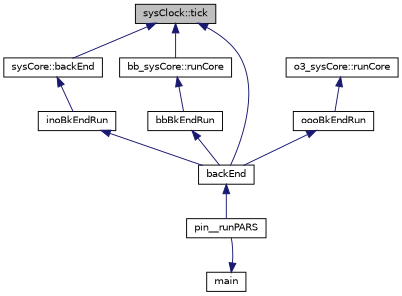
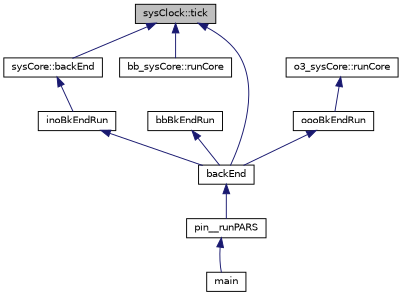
  digraph {
    rankdir=TB
    node [color=black fillcolor=white fontname=Helvetica fontsize=10 shape=record style=filled]
    edge [color=midnightblue dir=back fontname=Helvetica fontsize=10 labelfontname=Helvetica labelfontsize=10 style=solid]
    n1 [fillcolor=grey75 fontcolor=black height=0.2 label="sysClock::tick" width=0.4]
    n2 [height=0.2 label="sysCore::backEnd" width=0.4]
    n3 [height=0.2 label="bb_sysCore::runCore" width=0.4]
    n4 [height=0.2 label=backEnd width=0.4]
    n5 [height=0.2 label="o3_sysCore::runCore" width=0.4]
    n6 [height=0.2 label=oooBkEndRun width=0.4]
    n7 [height=0.2 label=inoBkEndRun width=0.4]
    n8 [height=0.2 label=bbBkEndRun width=0.4]
    n9 [height=0.2 label=pin__runPARS width=0.4]
    n10 [height=0.2 label=main width=0.4]
    n1 -> n2
    n1 -> n3
    n1 -> n4
    n2 -> n7
-   n3 -> n8
    n4 -> n9
    n5 -> n6
    n6 -> n4
    n7 -> n4
    n8 -> n4
-   n10 -> n9
+   n9 -> n10
  }
